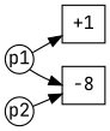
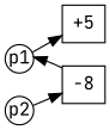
  digraph {
    fontname="JetBrains Mono"
    rankdir=LR
    ranksep=0.3
    node [fontname="JetBrains Mono" shape=circle]
    edge [fontname="JetBrains Mono"]
    p1 [fixedsize=true height=.3 width=.3]
-   "+1" [height=0.4 shape=rect width=.4]
+   "+1" [height=0.4 shape=rect width=.4 label="+5"]
    p2 [fixedsize=true height=.3 width=.3]
    n4 [height=0.4 label=-8 shape=rect width=.4]
    p1 -> "+1"
    p2 -> n4
-   p1 -> n4
+   n4 -> p1
  }
